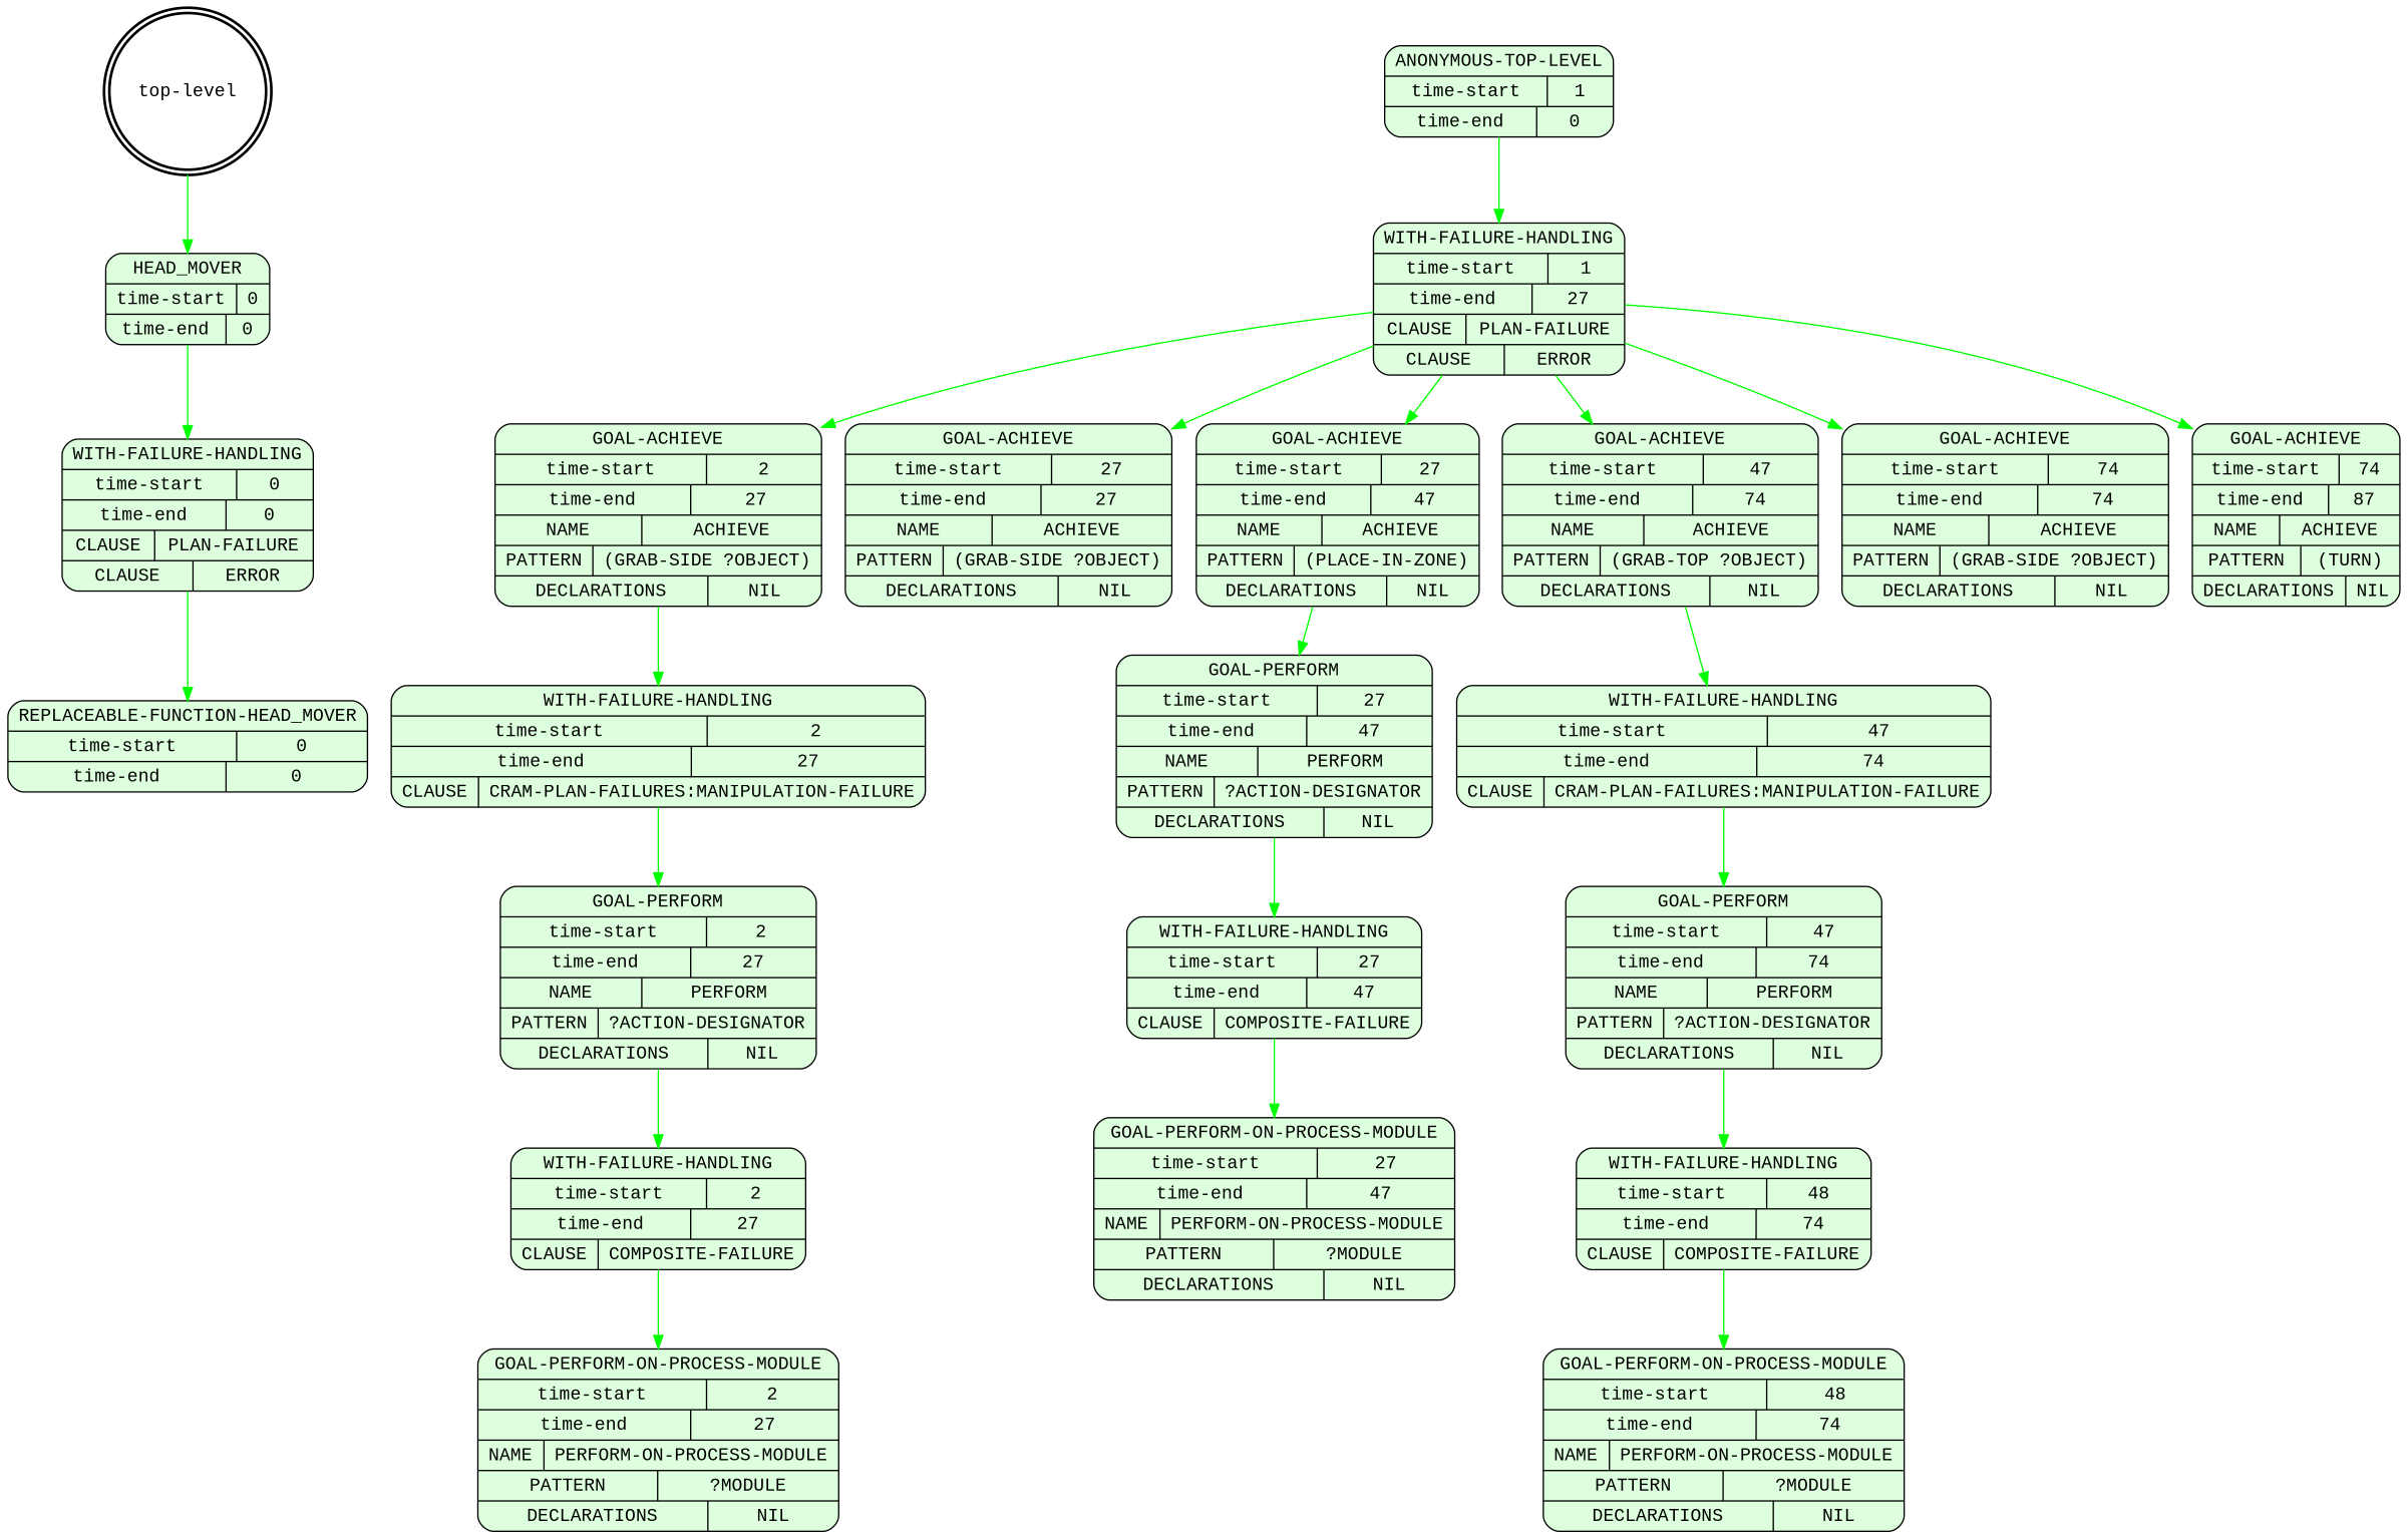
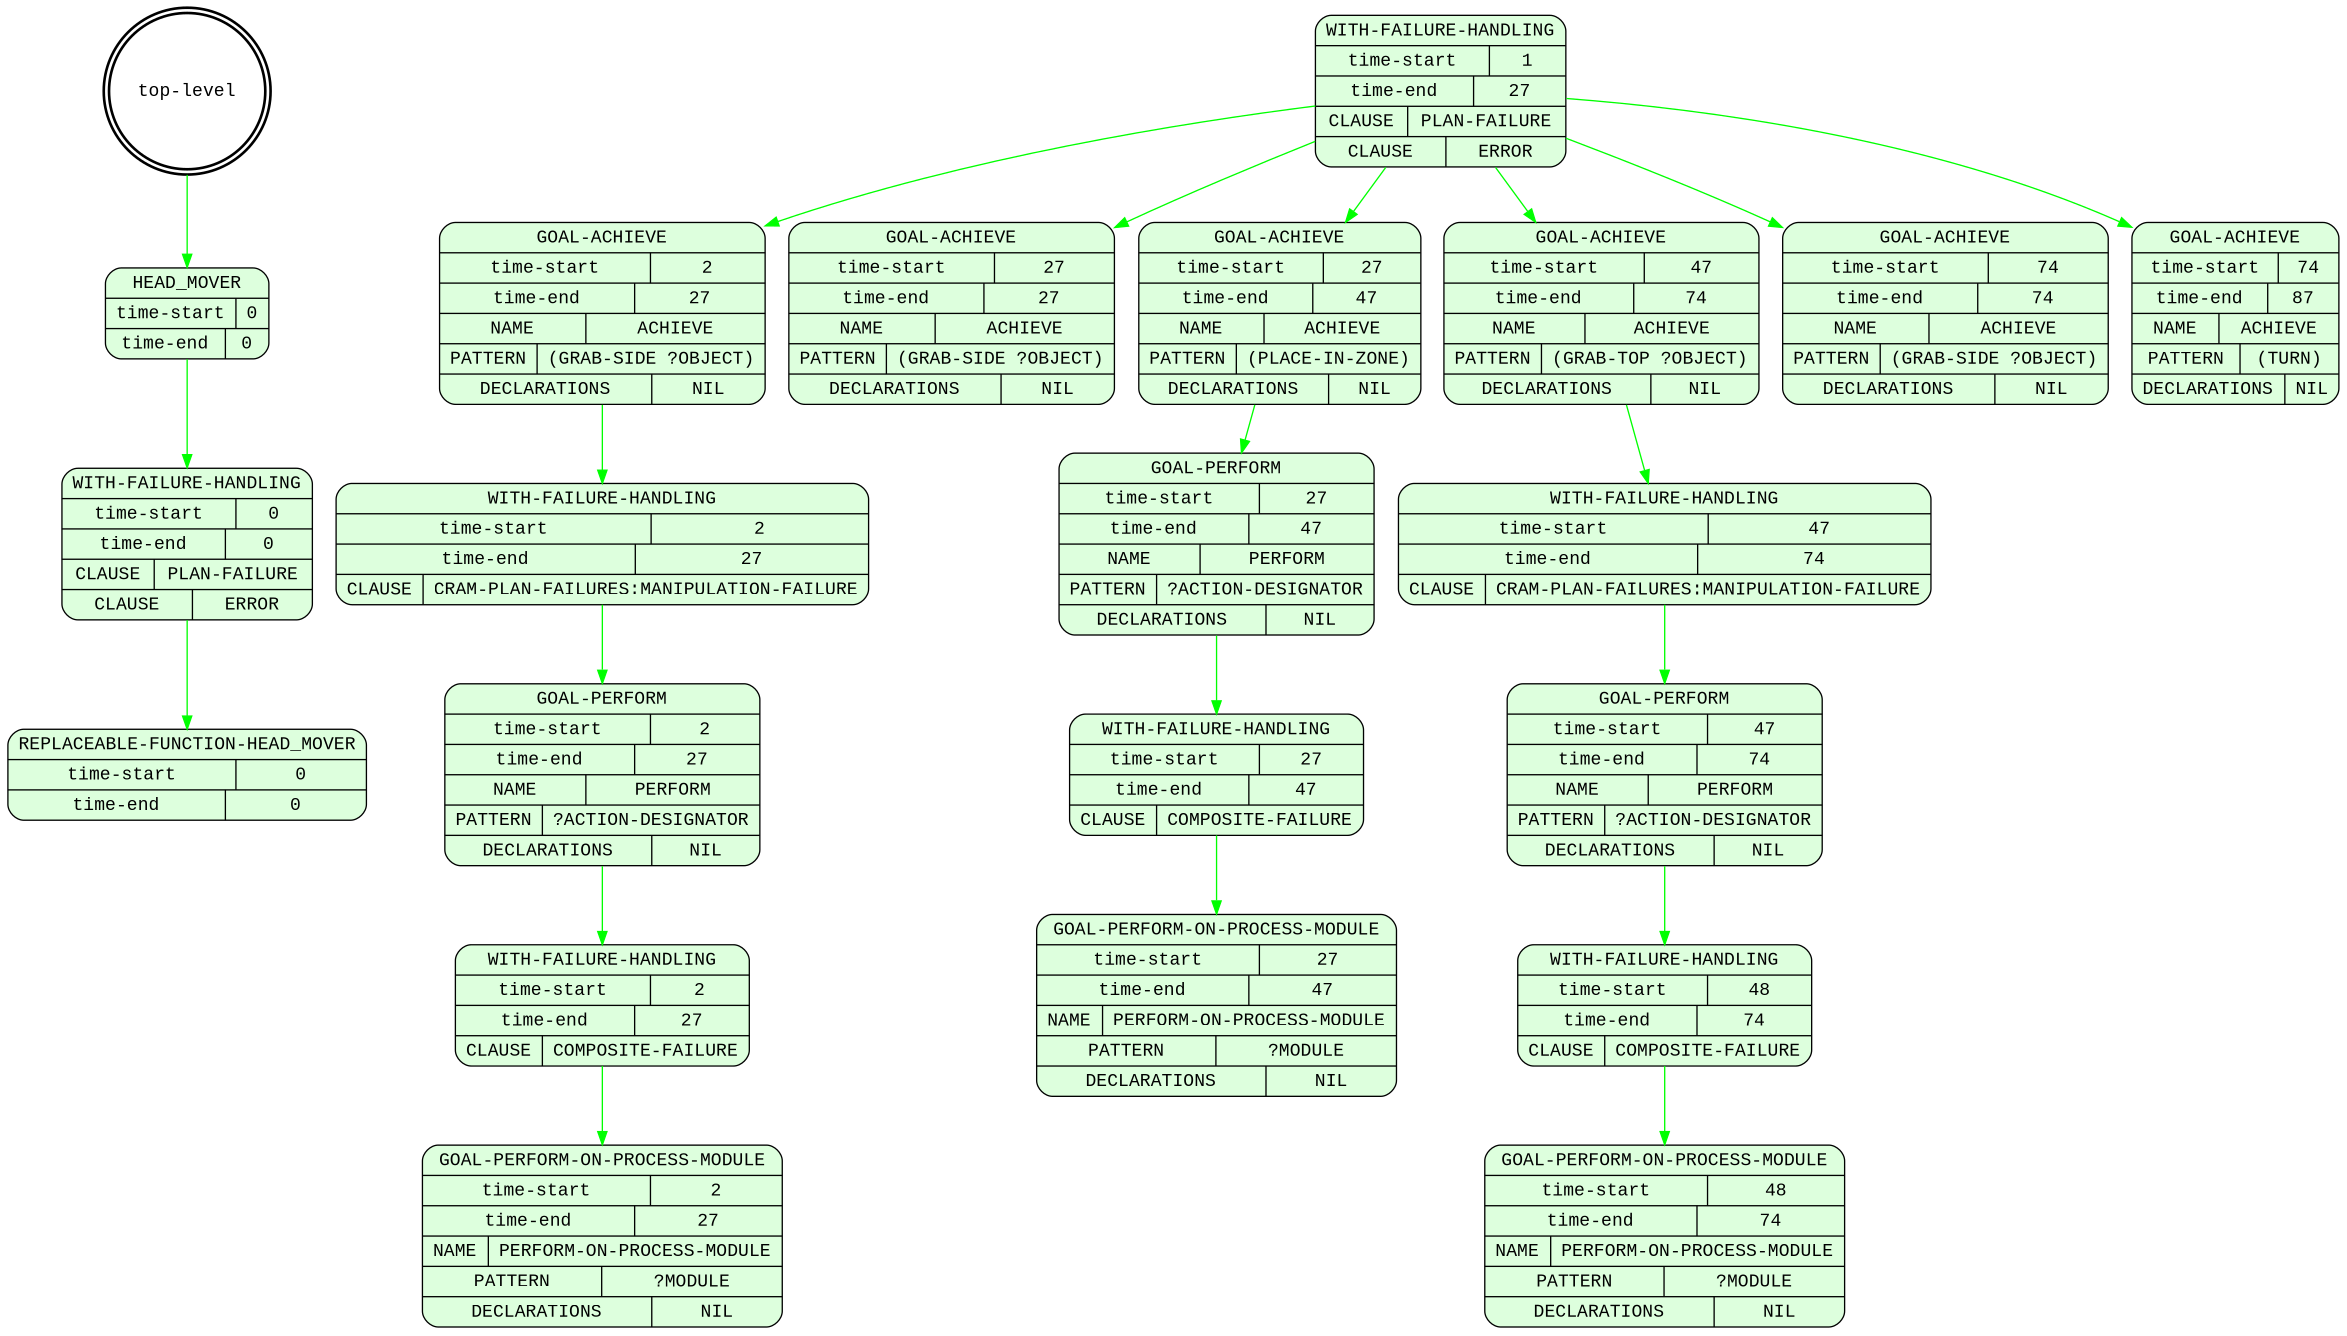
  digraph {
    fontname="Liberation Mono"
    node [fontname="Liberation Mono" shape=Mrecord style=filled fillcolor="#ddffdd"]
    edge [color=green fontname="Liberation Mono"]
    n1 [label="top-level" shape=doublecircle style=bold fillcolor=""]
    n2 [label="{HEAD_MOVER|{time-start | 0}|{time-end | 0}}"]
    n3 [label="{WITH-FAILURE-HANDLING|{time-start | 0}|{time-end | 0}|{CLAUSE | PLAN-FAILURE}|{CLAUSE | ERROR}}"]
    n4 [label="{REPLACEABLE-FUNCTION-HEAD_MOVER|{time-start | 0}|{time-end | 0}}"]
-   n5 [label="{ANONYMOUS-TOP-LEVEL|{time-start | 1}|{time-end | 0}}"]
    n6 [label="{WITH-FAILURE-HANDLING|{time-start | 1}|{time-end | 27}|{CLAUSE | PLAN-FAILURE}|{CLAUSE | ERROR}}"]
    n7 [label="{GOAL-ACHIEVE|{time-start | 2}|{time-end | 27}|{NAME | ACHIEVE}|{PATTERN | (GRAB-SIDE ?OBJECT)}|{DECLARATIONS | NIL}}"]
    n8 [label="{GOAL-ACHIEVE|{time-start | 27}|{time-end | 27}|{NAME | ACHIEVE}|{PATTERN | (GRAB-SIDE ?OBJECT)}|{DECLARATIONS | NIL}}"]
    n9 [label="{GOAL-ACHIEVE|{time-start | 27}|{time-end | 47}|{NAME | ACHIEVE}|{PATTERN | (PLACE-IN-ZONE)}|{DECLARATIONS | NIL}}"]
    n10 [label="{GOAL-ACHIEVE|{time-start | 47}|{time-end | 74}|{NAME | ACHIEVE}|{PATTERN | (GRAB-TOP ?OBJECT)}|{DECLARATIONS | NIL}}"]
    n11 [label="{GOAL-ACHIEVE|{time-start | 74}|{time-end | 74}|{NAME | ACHIEVE}|{PATTERN | (GRAB-SIDE ?OBJECT)}|{DECLARATIONS | NIL}}"]
    n12 [label="{GOAL-ACHIEVE|{time-start | 74}|{time-end | 87}|{NAME | ACHIEVE}|{PATTERN | (TURN)}|{DECLARATIONS | NIL}}"]
    n13 [label="{WITH-FAILURE-HANDLING|{time-start | 2}|{time-end | 27}|{CLAUSE | CRAM-PLAN-FAILURES:MANIPULATION-FAILURE}}"]
    n14 [label="{GOAL-PERFORM|{time-start | 27}|{time-end | 47}|{NAME | PERFORM}|{PATTERN | ?ACTION-DESIGNATOR}|{DECLARATIONS | NIL}}"]
    n15 [label="{WITH-FAILURE-HANDLING|{time-start | 47}|{time-end | 74}|{CLAUSE | CRAM-PLAN-FAILURES:MANIPULATION-FAILURE}}"]
    n16 [label="{GOAL-PERFORM|{time-start | 2}|{time-end | 27}|{NAME | PERFORM}|{PATTERN | ?ACTION-DESIGNATOR}|{DECLARATIONS | NIL}}"]
    n17 [label="{WITH-FAILURE-HANDLING|{time-start | 2}|{time-end | 27}|{CLAUSE | COMPOSITE-FAILURE}}"]
    n18 [label="{GOAL-PERFORM-ON-PROCESS-MODULE|{time-start | 2}|{time-end | 27}|{NAME | PERFORM-ON-PROCESS-MODULE}|{PATTERN | ?MODULE}|{DECLARATIONS | NIL}}"]
    n19 [label="{WITH-FAILURE-HANDLING|{time-start | 27}|{time-end | 47}|{CLAUSE | COMPOSITE-FAILURE}}"]
    n20 [label="{GOAL-PERFORM-ON-PROCESS-MODULE|{time-start | 27}|{time-end | 47}|{NAME | PERFORM-ON-PROCESS-MODULE}|{PATTERN | ?MODULE}|{DECLARATIONS | NIL}}"]
    n21 [label="{GOAL-PERFORM|{time-start | 47}|{time-end | 74}|{NAME | PERFORM}|{PATTERN | ?ACTION-DESIGNATOR}|{DECLARATIONS | NIL}}"]
    n22 [label="{WITH-FAILURE-HANDLING|{time-start | 48}|{time-end | 74}|{CLAUSE | COMPOSITE-FAILURE}}"]
    n23 [label="{GOAL-PERFORM-ON-PROCESS-MODULE|{time-start | 48}|{time-end | 74}|{NAME | PERFORM-ON-PROCESS-MODULE}|{PATTERN | ?MODULE}|{DECLARATIONS | NIL}}"]
    n1 -> n2
    n2 -> n3
    n3 -> n4
-   n5 -> n6
    n6 -> n7
    n6 -> n8
    n6 -> n9
    n6 -> n10
    n6 -> n11
    n6 -> n12
    n7 -> n13
    n9 -> n14
    n10 -> n15
    n13 -> n16
    n14 -> n19
    n15 -> n21
    n16 -> n17
    n17 -> n18
    n19 -> n20
    n21 -> n22
    n22 -> n23
  }
